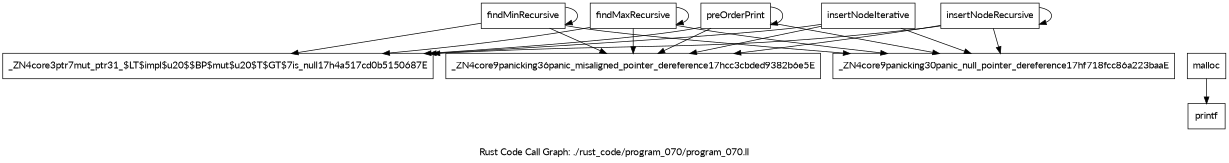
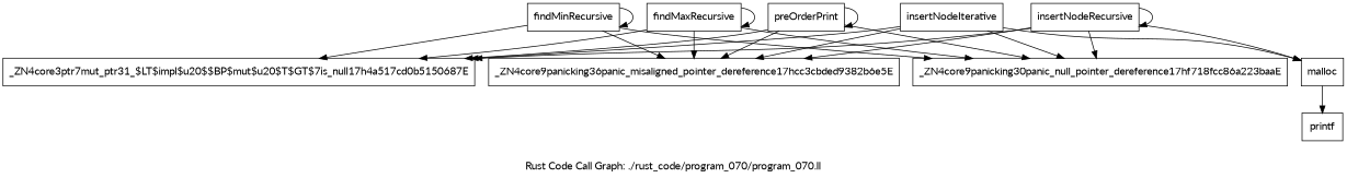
  digraph {
    fontname=Lato
    label="Rust Code Call Graph: ./rust_code/program_070/program_070.ll"
    node [fontname=Lato shape=record]
    edge [fontname=Lato]
    n1 [label="{_ZN4core3ptr7mut_ptr31_$LT$impl$u20$$BP$mut$u20$T$GT$7is_null17h4a517cd0b5150687E}"]
    n2 [label="{findMinRecursive}"]
    n3 [label="{_ZN4core9panicking36panic_misaligned_pointer_dereference17hcc3cbded9382b6e5E}"]
    n4 [label="{_ZN4core9panicking30panic_null_pointer_dereference17hf718fcc86a223baaE}"]
    n5 [label="{findMaxRecursive}"]
    n6 [label="{insertNodeRecursive}"]
    n7 [label="{malloc}"]
    n8 [label="{printf}"]
    n9 [label="{insertNodeIterative}"]
    n10 [label="{preOrderPrint}"]
    n2 -> n1
    n2 -> n2
    n2 -> n3
    n2 -> n4
    n5 -> n1
    n5 -> n3
    n5 -> n4
    n5 -> n5
    n6 -> n1
    n6 -> n3
    n6 -> n4
    n6 -> n6
+   n6 -> n7
    n7 -> n8
    n9 -> n1
    n9 -> n3
    n9 -> n4
+   n9 -> n7
    n10 -> n1
    n10 -> n3
    n10 -> n4
    n10 -> n10
  }
